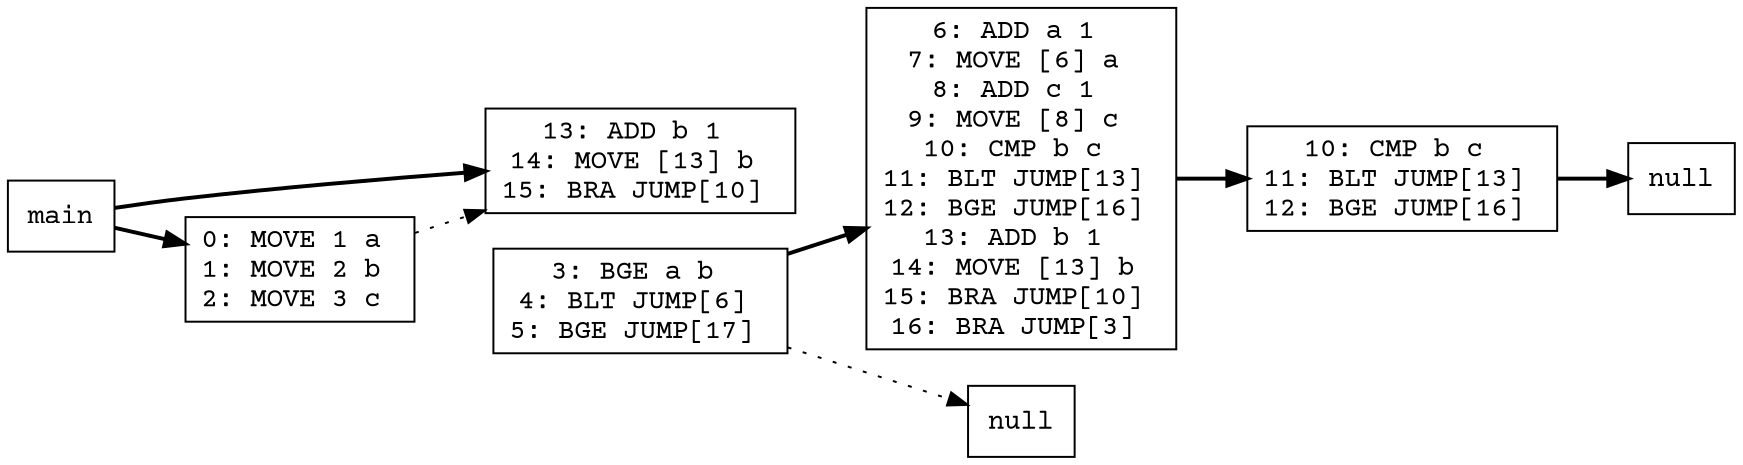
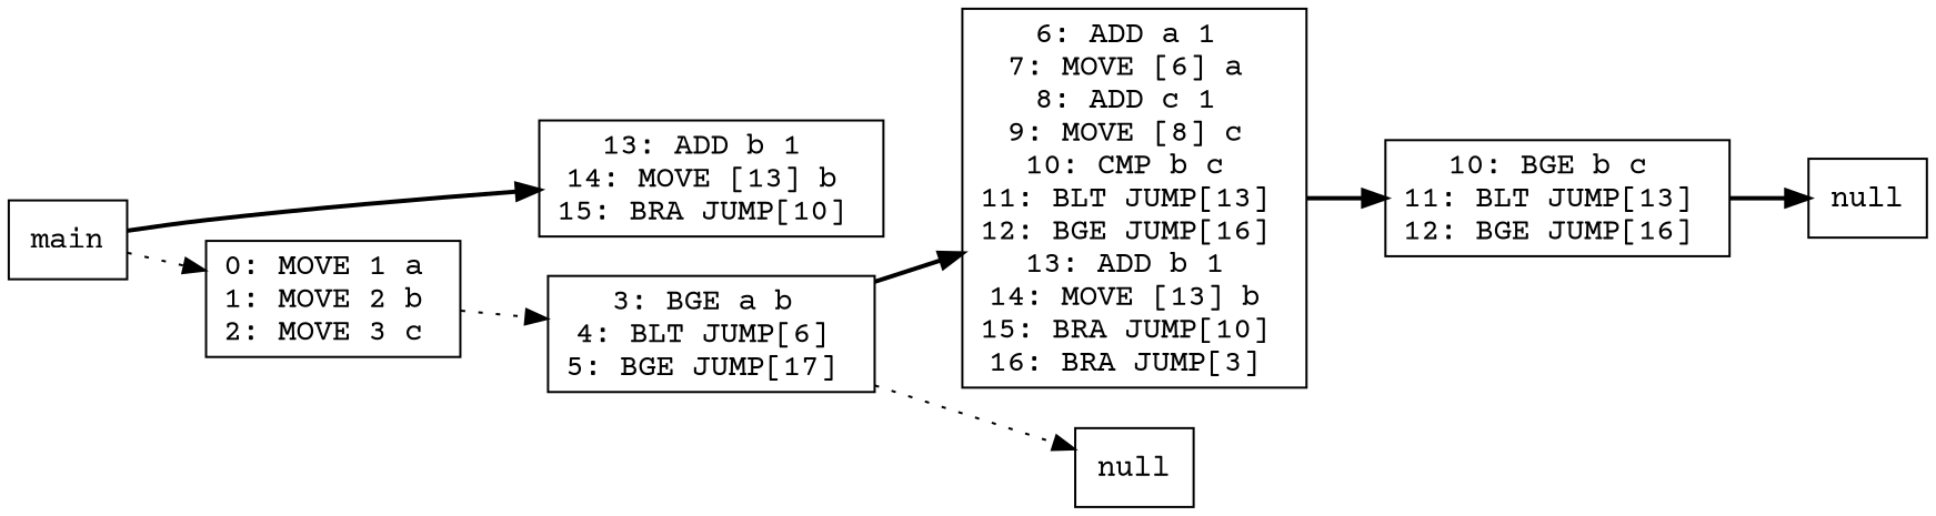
  digraph {
    fontname="Courier Prime"
    rankdir=LR
    node [fontname="Courier Prime" shape=box]
    edge [fontname="Courier Prime" style=bold]
    n1 [label=main]
    n2 [label="0: MOVE 1 a \n1: MOVE 2 b \n2: MOVE 3 c \n"]
    n3 [label="13: ADD b 1 \n14: MOVE [13] b \n15: BRA JUMP[10] \n"]
    n4 [label="3: BGE a b \n4: BLT JUMP[6] \n5: BGE JUMP[17] \n"]
    n5 [label="6: ADD a 1 \n7: MOVE [6] a \n8: ADD c 1 \n9: MOVE [8] c \n10: CMP b c \n11: BLT JUMP[13] \n12: BGE JUMP[16] \n13: ADD b 1 \n14: MOVE [13] b \n15: BRA JUMP[10] \n16: BRA JUMP[3] \n"]
    n6 [label=null]
-   n7 [label="10: CMP b c \n11: BLT JUMP[13] \n12: BGE JUMP[16] \n"]
+   n7 [label="10: BGE b c \n11: BLT JUMP[13] \n12: BGE JUMP[16] \n"]
    n8 [label=null]
-   n1 -> n2
+   n1 -> n2 [style=dotted]
    n1 -> n3
-   n2 -> n3 [style=dotted]
+   n2 -> n4 [style=dotted]
    n4 -> n5
    n4 -> n6 [style=dotted]
    n5 -> n7
    n7 -> n8
  }
